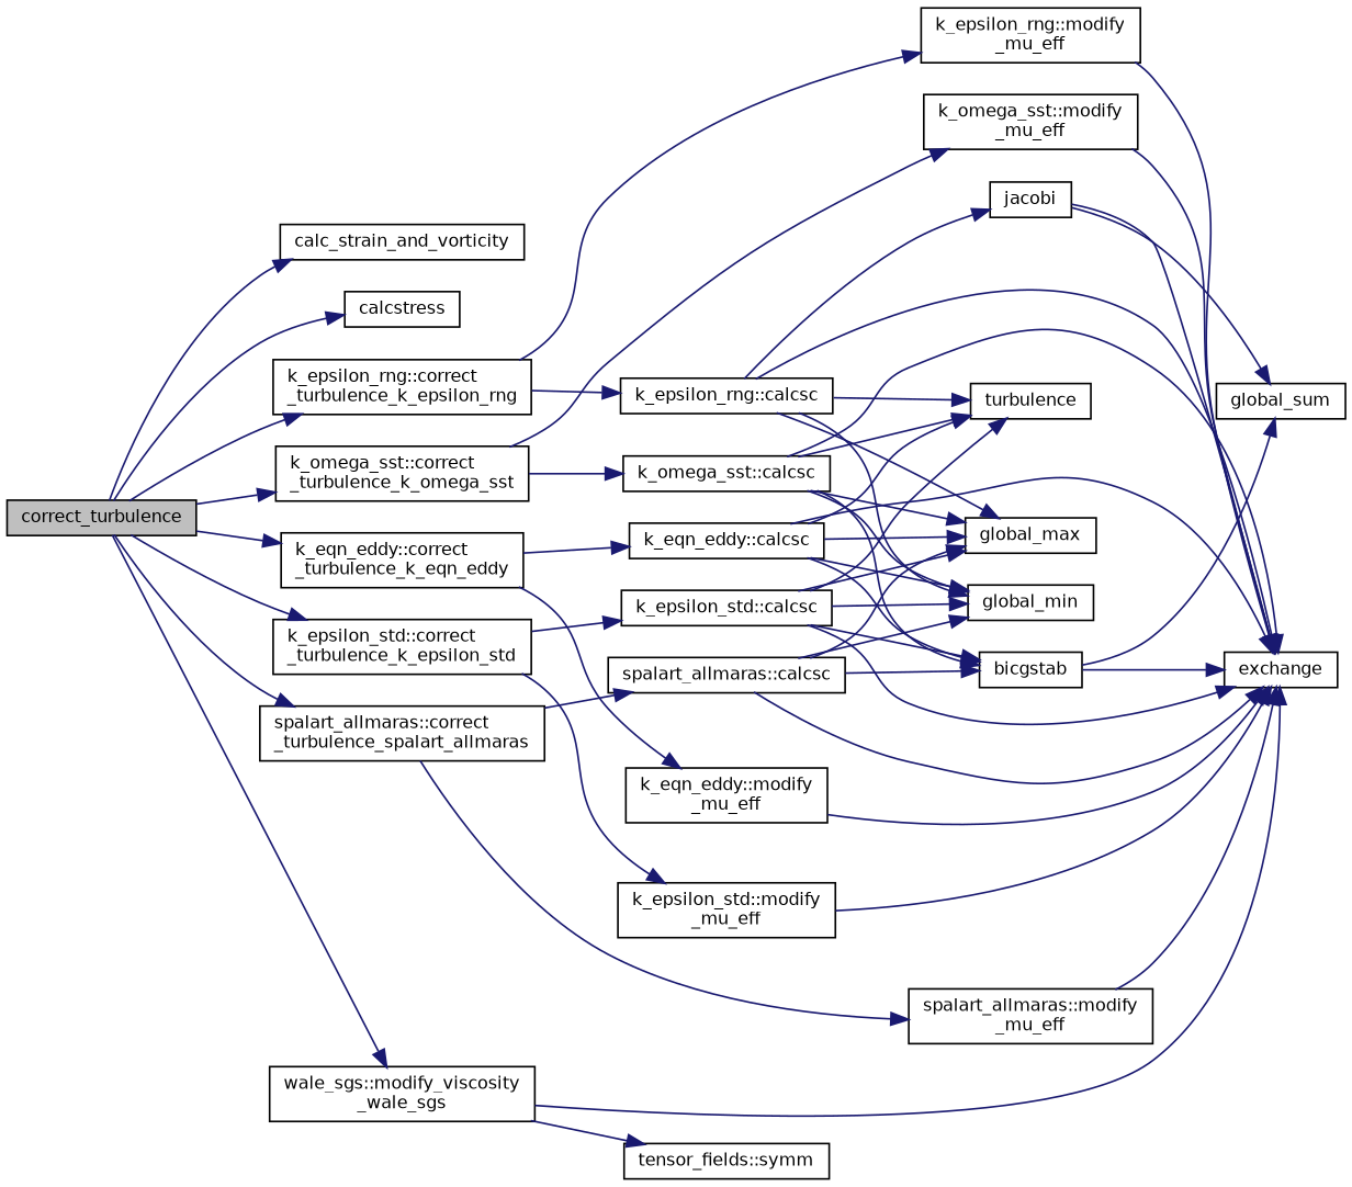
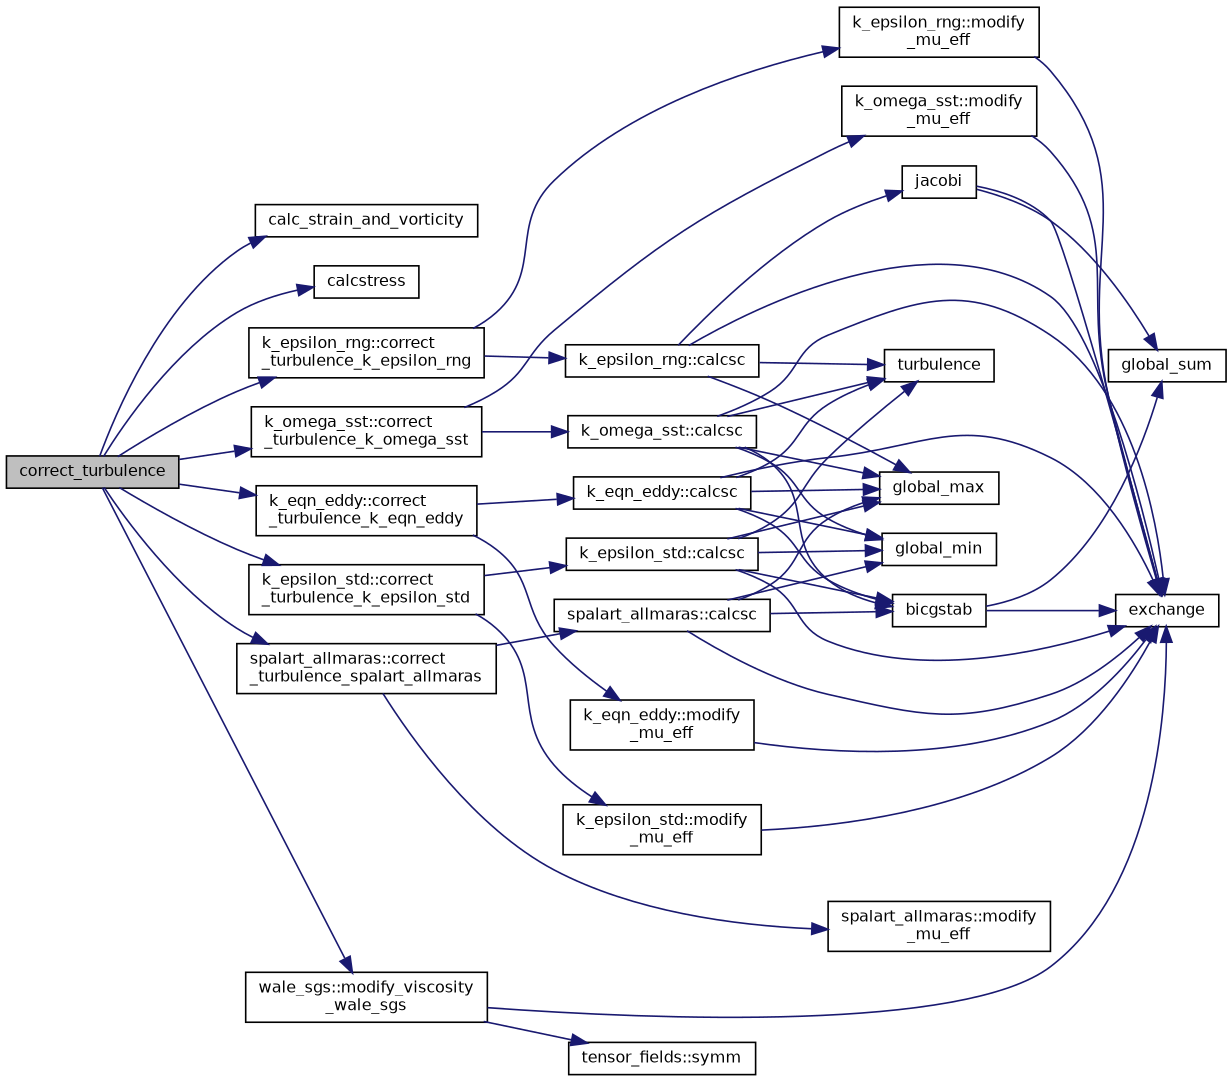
  digraph {
    rankdir=LR
    node [color=black fillcolor=white fontname=Helvetica fontsize=10 shape=record style=filled]
    edge [color=midnightblue fontname=Helvetica fontsize=10 labelfontname=Helvetica labelfontsize=10 style=solid]
    n1 [fillcolor=grey75 fontcolor=black height=0.2 label=correct_turbulence width=0.4]
    n2 [height=0.2 label=calc_strain_and_vorticity width=0.4]
    n3 [height=0.2 label=calcstress width=0.4]
    n4 [height=0.2 label="k_epsilon_rng::correct\l_turbulence_k_epsilon_rng" width=0.4]
    n5 [height=0.2 label="k_epsilon_std::correct\l_turbulence_k_epsilon_std" width=0.4]
    n6 [height=0.2 label="k_eqn_eddy::correct\l_turbulence_k_eqn_eddy" width=0.4]
    n7 [height=0.2 label="k_omega_sst::correct\l_turbulence_k_omega_sst" width=0.4]
    n8 [height=0.2 label="spalart_allmaras::correct\l_turbulence_spalart_allmaras" width=0.4]
    n9 [height=0.2 label="wale_sgs::modify_viscosity\l_wale_sgs" width=0.4]
    n10 [height=0.2 label="k_epsilon_rng::calcsc" width=0.4]
    n11 [height=0.2 label="k_epsilon_rng::modify\l_mu_eff" width=0.4]
    n12 [height=0.2 label="k_epsilon_std::calcsc" width=0.4]
    n13 [height=0.2 label="k_epsilon_std::modify\l_mu_eff" width=0.4]
    n14 [height=0.2 label="k_eqn_eddy::calcsc" width=0.4]
    n15 [height=0.2 label="k_eqn_eddy::modify\l_mu_eff" width=0.4]
    n16 [height=0.2 label="k_omega_sst::calcsc" width=0.4]
    n17 [height=0.2 label="k_omega_sst::modify\l_mu_eff" width=0.4]
    n18 [height=0.2 label="spalart_allmaras::calcsc" width=0.4]
    n19 [height=0.2 label="spalart_allmaras::modify\l_mu_eff" width=0.4]
    n20 [height=0.2 label=exchange width=0.4]
    n21 [height=0.2 label="tensor_fields::symm" width=0.4]
    n22 [height=0.2 label=turbulence width=0.4]
    n23 [height=0.2 label=global_max width=0.4]
    n24 [height=0.2 label=global_min width=0.4]
    n25 [height=0.2 label=jacobi width=0.4]
    n26 [height=0.2 label=global_sum width=0.4]
    n27 [height=0.2 label=bicgstab width=0.4]
    n1 -> n2
    n1 -> n3
    n1 -> n4
    n1 -> n5
    n1 -> n6
    n1 -> n7
    n1 -> n8
    n1 -> n9
    n4 -> n10
    n4 -> n11
    n5 -> n12
    n5 -> n13
    n6 -> n14
    n6 -> n15
    n7 -> n16
    n7 -> n17
    n8 -> n18
    n8 -> n19
    n9 -> n20
    n9 -> n21
    n10 -> n20
    n10 -> n22
    n10 -> n23
-   n10 -> n24
    n10 -> n25
    n11 -> n20
    n12 -> n20
    n12 -> n22
    n12 -> n23
    n12 -> n24
    n12 -> n27
    n13 -> n20
    n14 -> n20
    n14 -> n22
    n14 -> n23
    n14 -> n24
    n14 -> n27
    n15 -> n20
    n16 -> n20
    n16 -> n22
    n16 -> n23
    n16 -> n24
    n16 -> n27
    n17 -> n20
    n18 -> n20
    n18 -> n23
    n18 -> n24
    n18 -> n27
-   n19 -> n20
    n25 -> n20
    n25 -> n26
    n27 -> n20
    n27 -> n26
  }
